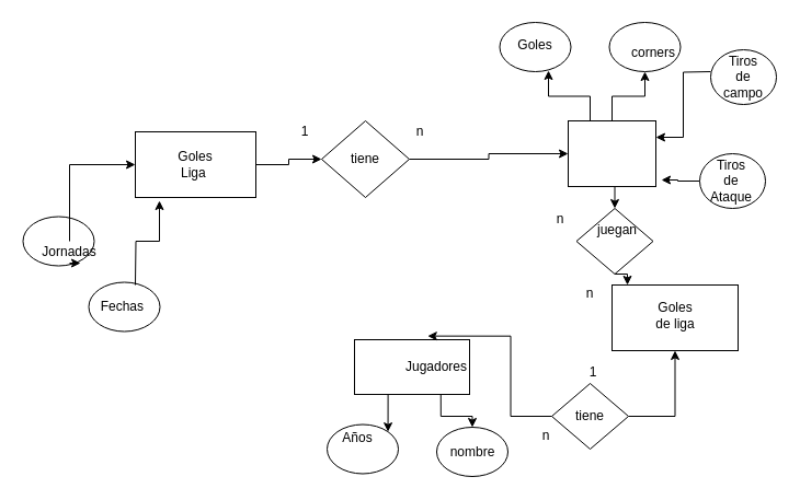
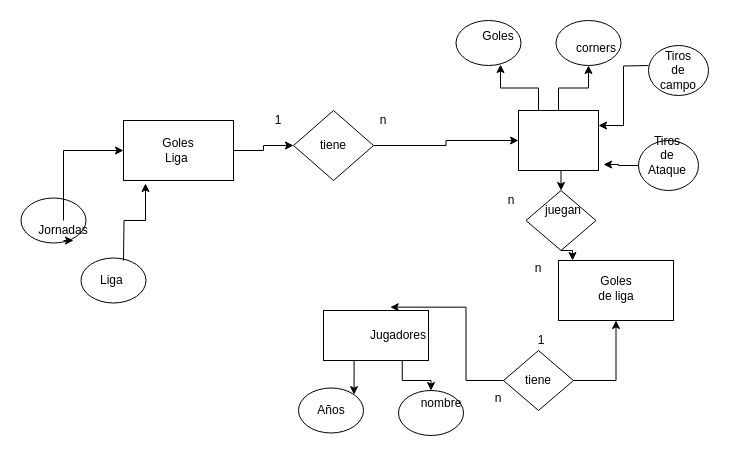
  <mxCell id="0" />
  <mxCell id="1" parent="0" />
  <mxCell id="2" style="edgeStyle=orthogonalEdgeStyle;rounded=0;orthogonalLoop=1;jettySize=auto;html=1;entryX=1.063;entryY=0.9;entryDx=0;entryDy=0;entryPerimeter=0;" edge="1" parent="1" source="3" target="40"><mxGeometry relative="1" as="geometry" /></mxCell>
  <mxCell id="3" value="" style="ellipse;whiteSpace=wrap;html=1;" vertex="1" parent="1"><mxGeometry x="638" y="140" width="60" height="50" as="geometry" /></mxCell>
  <mxCell id="4" style="edgeStyle=orthogonalEdgeStyle;rounded=0;orthogonalLoop=1;jettySize=auto;html=1;entryX=1;entryY=0.25;entryDx=0;entryDy=0;" edge="1" parent="1" target="40"><mxGeometry relative="1" as="geometry"><mxPoint x="648" y="65" as="sourcePoint" /></mxGeometry></mxCell>
  <mxCell id="5" value="" style="ellipse;whiteSpace=wrap;html=1;" vertex="1" parent="1"><mxGeometry x="648" y="45" width="60" height="50" as="geometry" /></mxCell>
  <mxCell id="6" value="" style="ellipse;whiteSpace=wrap;html=1;" vertex="1" parent="1"><mxGeometry x="398" y="390" width="65" height="45" as="geometry" /></mxCell>
  <mxCell id="7" value="" style="ellipse;whiteSpace=wrap;html=1;" vertex="1" parent="1"><mxGeometry x="298" y="387.5" width="65" height="45" as="geometry" /></mxCell>
  <mxCell id="8" value="" style="ellipse;whiteSpace=wrap;html=1;" vertex="1" parent="1"><mxGeometry x="80.5" y="257.5" width="65" height="45" as="geometry" /></mxCell>
  <mxCell id="9" value="" style="ellipse;whiteSpace=wrap;html=1;" vertex="1" parent="1"><mxGeometry x="20.5" y="197.5" width="65" height="45" as="geometry" /></mxCell>
  <mxCell id="10" style="edgeStyle=orthogonalEdgeStyle;rounded=0;orthogonalLoop=1;jettySize=auto;html=1;exitX=1;exitY=0.5;exitDx=0;exitDy=0;entryX=0;entryY=0.5;entryDx=0;entryDy=0;" edge="1" parent="1" source="11" target="16"><mxGeometry relative="1" as="geometry" /></mxCell>
  <mxCell id="11" value="" style="rounded=0;whiteSpace=wrap;html=1;" vertex="1" parent="1"><mxGeometry x="123" y="120" width="110" height="60" as="geometry" /></mxCell>
  <mxCell id="12" value="Goles Liga&amp;nbsp;" style="text;html=1;strokeColor=none;fillColor=none;align=center;verticalAlign=middle;whiteSpace=wrap;rounded=0;" vertex="1" parent="1"><mxGeometry x="158" y="140" width="40" height="20" as="geometry" /></mxCell>
  <mxCell id="13" value="" style="rounded=0;whiteSpace=wrap;html=1;" vertex="1" parent="1"><mxGeometry x="558" y="260" width="115" height="60" as="geometry" /></mxCell>
  <mxCell id="14" value="Goles de liga" style="text;html=1;strokeColor=none;fillColor=none;align=center;verticalAlign=middle;whiteSpace=wrap;rounded=0;" vertex="1" parent="1"><mxGeometry x="595.5" y="277.5" width="40" height="20" as="geometry" /></mxCell>
  <mxCell id="15" style="edgeStyle=orthogonalEdgeStyle;rounded=0;orthogonalLoop=1;jettySize=auto;html=1;exitX=1;exitY=0.5;exitDx=0;exitDy=0;entryX=0;entryY=0.5;entryDx=0;entryDy=0;" edge="1" parent="1" source="16" target="40"><mxGeometry relative="1" as="geometry" /></mxCell>
  <mxCell id="16" value="" style="rhombus;whiteSpace=wrap;html=1;" vertex="1" parent="1"><mxGeometry x="293" y="110" width="80" height="70" as="geometry" /></mxCell>
  <mxCell id="17" value="tiene" style="text;html=1;strokeColor=none;fillColor=none;align=center;verticalAlign=middle;whiteSpace=wrap;rounded=0;" vertex="1" parent="1"><mxGeometry x="313" y="135" width="40" height="20" as="geometry" /></mxCell>
  <mxCell id="18" value="1" style="text;html=1;strokeColor=none;fillColor=none;align=center;verticalAlign=middle;whiteSpace=wrap;rounded=0;" vertex="1" parent="1"><mxGeometry x="258" y="110" width="40" height="20" as="geometry" /></mxCell>
  <mxCell id="19" value="n" style="text;html=1;strokeColor=none;fillColor=none;align=center;verticalAlign=middle;whiteSpace=wrap;rounded=0;" vertex="1" parent="1"><mxGeometry x="363" y="110" width="40" height="20" as="geometry" /></mxCell>
  <mxCell id="20" style="edgeStyle=orthogonalEdgeStyle;rounded=0;orthogonalLoop=1;jettySize=auto;html=1;exitX=0.25;exitY=1;exitDx=0;exitDy=0;entryX=1;entryY=0;entryDx=0;entryDy=0;" edge="1" parent="1" source="22" target="7"><mxGeometry relative="1" as="geometry" /></mxCell>
  <mxCell id="21" style="edgeStyle=orthogonalEdgeStyle;rounded=0;orthogonalLoop=1;jettySize=auto;html=1;exitX=0.75;exitY=1;exitDx=0;exitDy=0;" edge="1" parent="1" source="22" target="6"><mxGeometry relative="1" as="geometry" /></mxCell>
  <mxCell id="22" value="" style="rounded=0;whiteSpace=wrap;html=1;" vertex="1" parent="1"><mxGeometry x="323" y="310" width="105" height="50" as="geometry" /></mxCell>
  <mxCell id="23" value="Jugadores" style="text;html=1;strokeColor=none;fillColor=none;align=center;verticalAlign=middle;whiteSpace=wrap;rounded=0;" vertex="1" parent="1"><mxGeometry x="378" y="325" width="40" height="20" as="geometry" /></mxCell>
  <mxCell id="24" style="edgeStyle=orthogonalEdgeStyle;rounded=0;orthogonalLoop=1;jettySize=auto;html=1;entryX=0.636;entryY=-0.067;entryDx=0;entryDy=0;entryPerimeter=0;" edge="1" parent="1" source="26" target="22"><mxGeometry relative="1" as="geometry"><mxPoint x="395.5" y="240" as="targetPoint" /></mxGeometry></mxCell>
  <mxCell id="25" style="edgeStyle=orthogonalEdgeStyle;rounded=0;orthogonalLoop=1;jettySize=auto;html=1;exitX=1;exitY=0.5;exitDx=0;exitDy=0;" edge="1" parent="1" source="26" target="13"><mxGeometry relative="1" as="geometry" /></mxCell>
  <mxCell id="26" value="" style="rhombus;whiteSpace=wrap;html=1;" vertex="1" parent="1"><mxGeometry x="503" y="350" width="70" height="60" as="geometry" /></mxCell>
  <mxCell id="27" value="tiene" style="text;html=1;strokeColor=none;fillColor=none;align=center;verticalAlign=middle;whiteSpace=wrap;rounded=0;" vertex="1" parent="1"><mxGeometry x="518" y="370" width="40" height="20" as="geometry" /></mxCell>
  <mxCell id="28" value="1" style="text;html=1;strokeColor=none;fillColor=none;align=center;verticalAlign=middle;whiteSpace=wrap;rounded=0;" vertex="1" parent="1"><mxGeometry x="520.5" y="330" width="40" height="20" as="geometry" /></mxCell>
  <mxCell id="29" value="n" style="text;html=1;strokeColor=none;fillColor=none;align=center;verticalAlign=middle;whiteSpace=wrap;rounded=0;" vertex="1" parent="1"><mxGeometry x="478" y="387.5" width="40" height="20" as="geometry" /></mxCell>
  <mxCell id="30" style="edgeStyle=orthogonalEdgeStyle;rounded=0;orthogonalLoop=1;jettySize=auto;html=1;exitX=0.5;exitY=0;exitDx=0;exitDy=0;entryX=0;entryY=0.5;entryDx=0;entryDy=0;" edge="1" parent="1" source="31" target="11"><mxGeometry relative="1" as="geometry" /></mxCell>
  <mxCell id="31" value="Jornadas" style="text;html=1;strokeColor=none;fillColor=none;align=center;verticalAlign=middle;whiteSpace=wrap;rounded=0;" vertex="1" parent="1"><mxGeometry x="43" y="220" width="40" height="20" as="geometry" /></mxCell>
  <mxCell id="32" style="edgeStyle=orthogonalEdgeStyle;rounded=0;orthogonalLoop=1;jettySize=auto;html=1;exitX=0.5;exitY=1;exitDx=0;exitDy=0;entryX=0.75;entryY=1;entryDx=0;entryDy=0;" edge="1" parent="1" source="31" target="31"><mxGeometry relative="1" as="geometry" /></mxCell>
  <mxCell id="33" style="edgeStyle=orthogonalEdgeStyle;rounded=0;orthogonalLoop=1;jettySize=auto;html=1;entryX=0.2;entryY=1.05;entryDx=0;entryDy=0;entryPerimeter=0;" edge="1" parent="1" target="11"><mxGeometry relative="1" as="geometry"><mxPoint x="123" y="260" as="sourcePoint" /></mxGeometry></mxCell>
- <mxCell id="34" value="Fechas&amp;nbsp;" style="text;html=1;strokeColor=none;fillColor=none;align=center;verticalAlign=middle;whiteSpace=wrap;rounded=0;" vertex="1" parent="1"><mxGeometry x="93" y="270" width="40" height="20" as="geometry" /></mxCell>
- <mxCell id="35" value="Años" style="text;html=1;strokeColor=none;fillColor=none;align=center;verticalAlign=middle;whiteSpace=wrap;rounded=0;" vertex="1" parent="1"><mxGeometry x="305.5" y="390" width="40" height="20" as="geometry" /></mxCell>
- <mxCell id="36" value="nombre" style="text;html=1;strokeColor=none;fillColor=none;align=center;verticalAlign=middle;whiteSpace=wrap;rounded=0;" vertex="1" parent="1"><mxGeometry x="410.5" y="402.5" width="40" height="20" as="geometry" /></mxCell>
+ <mxCell id="34" value="Liga&amp;nbsp;" style="text;html=1;strokeColor=none;fillColor=none;align=center;verticalAlign=middle;whiteSpace=wrap;rounded=0;" vertex="1" parent="1"><mxGeometry x="93" y="270" width="40" height="20" as="geometry" /></mxCell>
+ <mxCell id="35" value="Años" style="text;html=1;strokeColor=none;fillColor=none;align=center;verticalAlign=middle;whiteSpace=wrap;rounded=0;" vertex="1" parent="1"><mxGeometry x="310.5" y="400" width="40" height="20" as="geometry" /></mxCell>
+ <mxCell id="36" value="nombre" style="text;html=1;strokeColor=none;fillColor=none;align=center;verticalAlign=middle;whiteSpace=wrap;rounded=0;" vertex="1" parent="1"><mxGeometry x="420.5" y="392.5" width="40" height="20" as="geometry" /></mxCell>
  <mxCell id="37" style="edgeStyle=orthogonalEdgeStyle;rounded=0;orthogonalLoop=1;jettySize=auto;html=1;exitX=0.5;exitY=1;exitDx=0;exitDy=0;entryX=0.5;entryY=0;entryDx=0;entryDy=0;" edge="1" parent="1" source="40" target="42"><mxGeometry relative="1" as="geometry" /></mxCell>
  <mxCell id="38" style="edgeStyle=orthogonalEdgeStyle;rounded=0;orthogonalLoop=1;jettySize=auto;html=1;exitX=0.25;exitY=0;exitDx=0;exitDy=0;entryX=0.685;entryY=0.978;entryDx=0;entryDy=0;entryPerimeter=0;" edge="1" parent="1" source="40" target="47"><mxGeometry relative="1" as="geometry" /></mxCell>
  <mxCell id="39" style="edgeStyle=orthogonalEdgeStyle;rounded=0;orthogonalLoop=1;jettySize=auto;html=1;exitX=0.5;exitY=0;exitDx=0;exitDy=0;entryX=0.5;entryY=1;entryDx=0;entryDy=0;" edge="1" parent="1" source="40" target="46"><mxGeometry relative="1" as="geometry" /></mxCell>
  <mxCell id="40" value="" style="rounded=0;whiteSpace=wrap;html=1;" vertex="1" parent="1"><mxGeometry x="518" y="110" width="80" height="60" as="geometry" /></mxCell>
  <mxCell id="41" style="edgeStyle=orthogonalEdgeStyle;rounded=0;orthogonalLoop=1;jettySize=auto;html=1;exitX=0.5;exitY=1;exitDx=0;exitDy=0;entryX=0.122;entryY=0;entryDx=0;entryDy=0;entryPerimeter=0;" edge="1" parent="1" source="42" target="13"><mxGeometry relative="1" as="geometry" /></mxCell>
  <mxCell id="42" value="" style="rhombus;whiteSpace=wrap;html=1;" vertex="1" parent="1"><mxGeometry x="525.5" y="190" width="70" height="60" as="geometry" /></mxCell>
  <mxCell id="43" value="juegan" style="text;html=1;strokeColor=none;fillColor=none;align=center;verticalAlign=middle;whiteSpace=wrap;rounded=0;" vertex="1" parent="1"><mxGeometry x="543" y="200" width="40" height="20" as="geometry" /></mxCell>
  <mxCell id="44" value="n" style="text;html=1;strokeColor=none;fillColor=none;align=center;verticalAlign=middle;whiteSpace=wrap;rounded=0;" vertex="1" parent="1"><mxGeometry x="490.5" y="190" width="40" height="20" as="geometry" /></mxCell>
  <mxCell id="45" value="n" style="text;html=1;strokeColor=none;fillColor=none;align=center;verticalAlign=middle;whiteSpace=wrap;rounded=0;" vertex="1" parent="1"><mxGeometry x="518" y="257.5" width="40" height="20" as="geometry" /></mxCell>
  <mxCell id="46" value="" style="ellipse;whiteSpace=wrap;html=1;" vertex="1" parent="1"><mxGeometry x="555.5" y="20" width="65" height="45" as="geometry" /></mxCell>
  <mxCell id="47" value="" style="ellipse;whiteSpace=wrap;html=1;" vertex="1" parent="1"><mxGeometry x="455.5" y="20" width="65" height="45" as="geometry" /></mxCell>
- <mxCell id="48" value="Goles" style="text;html=1;strokeColor=none;fillColor=none;align=center;verticalAlign=middle;whiteSpace=wrap;rounded=0;" vertex="1" parent="1"><mxGeometry x="468" y="30" width="40" height="22.5" as="geometry" /></mxCell>
+ <mxCell id="48" value="Goles" style="text;html=1;strokeColor=none;fillColor=none;align=center;verticalAlign=middle;whiteSpace=wrap;rounded=0;" vertex="1" parent="1"><mxGeometry x="478" y="25" width="40" height="22.5" as="geometry" /></mxCell>
  <mxCell id="49" value="corners" style="text;html=1;strokeColor=none;fillColor=none;align=center;verticalAlign=middle;whiteSpace=wrap;rounded=0;" vertex="1" parent="1"><mxGeometry x="575.5" y="37.5" width="40" height="20" as="geometry" /></mxCell>
  <mxCell id="50" value="Tiros de campo" style="text;html=1;strokeColor=none;fillColor=none;align=center;verticalAlign=middle;whiteSpace=wrap;rounded=0;" vertex="1" parent="1"><mxGeometry x="658" y="60" width="40" height="20" as="geometry" /></mxCell>
- <mxCell id="51" value="Tiros de Ataque" style="text;html=1;strokeColor=none;fillColor=none;align=center;verticalAlign=middle;whiteSpace=wrap;rounded=0;" vertex="1" parent="1"><mxGeometry x="646.75" y="155" width="40" height="20" as="geometry" /></mxCell>
+ <mxCell id="51" value="Tiros de Ataque" style="text;html=1;strokeColor=none;fillColor=none;align=center;verticalAlign=middle;whiteSpace=wrap;rounded=0;" vertex="1" parent="1"><mxGeometry x="646.75" y="145" width="40" height="20" as="geometry" /></mxCell>
